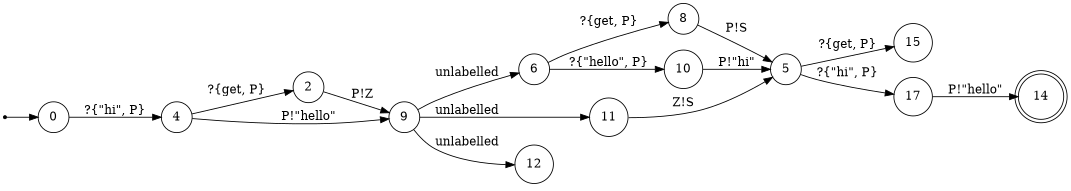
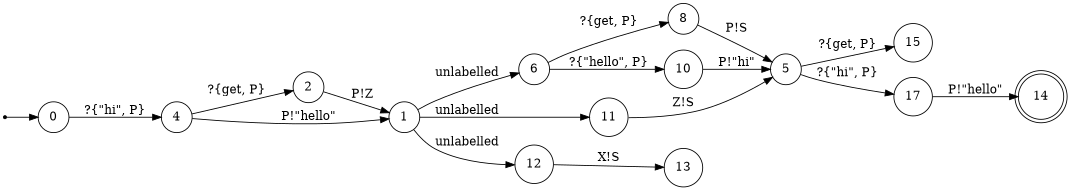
  digraph {
    rankdir=LR
    node [shape=circle]
    14 [shape=doublecircle]
    START [shape=point]
    0
    4
    2
-   1 [label=9]
+   1
    6
    11
    12
    8
    10
    5
+   13
    15
    17
    START -> 0
    0 -> 4 [label="?{\"hi\", P}"]
    4 -> 2 [label="?{get, P}"]
    4 -> 1 [label="P!\"hello\""]
    2 -> 1 [label="P!Z"]
    1 -> 6 [label=unlabelled]
    1 -> 11 [label=unlabelled]
    1 -> 12 [label=unlabelled]
    6 -> 8 [label="?{get, P}"]
    6 -> 10 [label="?{\"hello\", P}"]
    11 -> 5 [label="Z!S"]
+   12 -> 13 [label="X!S"]
    8 -> 5 [label="P!S"]
    10 -> 5 [label="P!\"hi\""]
    5 -> 15 [label="?{get, P}"]
    5 -> 17 [label="?{\"hi\", P}"]
    17 -> 14 [label="P!\"hello\""]
  }
